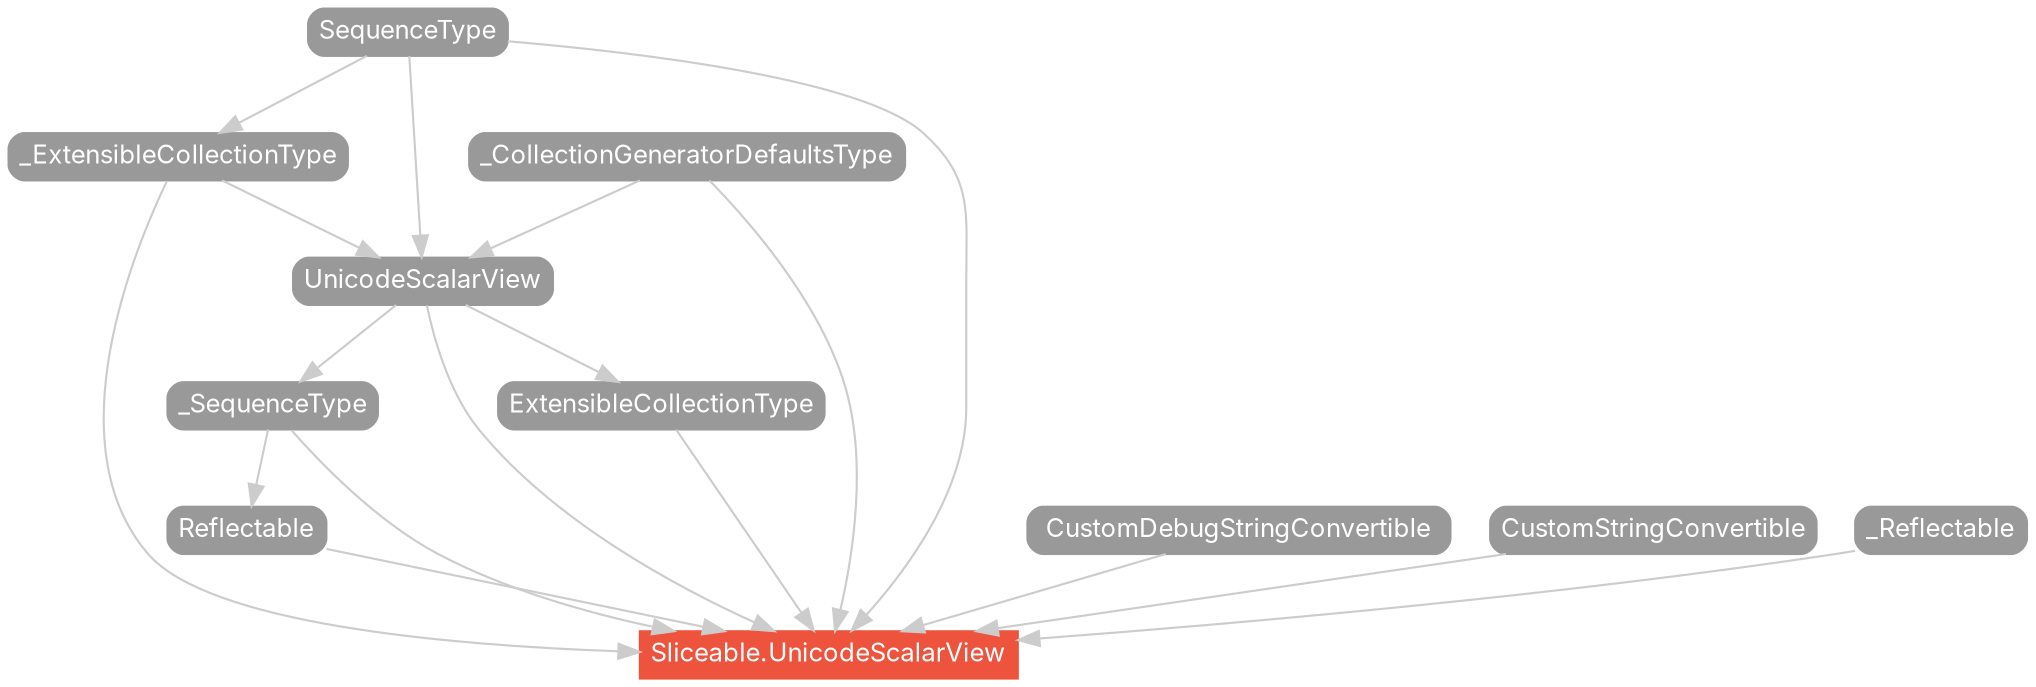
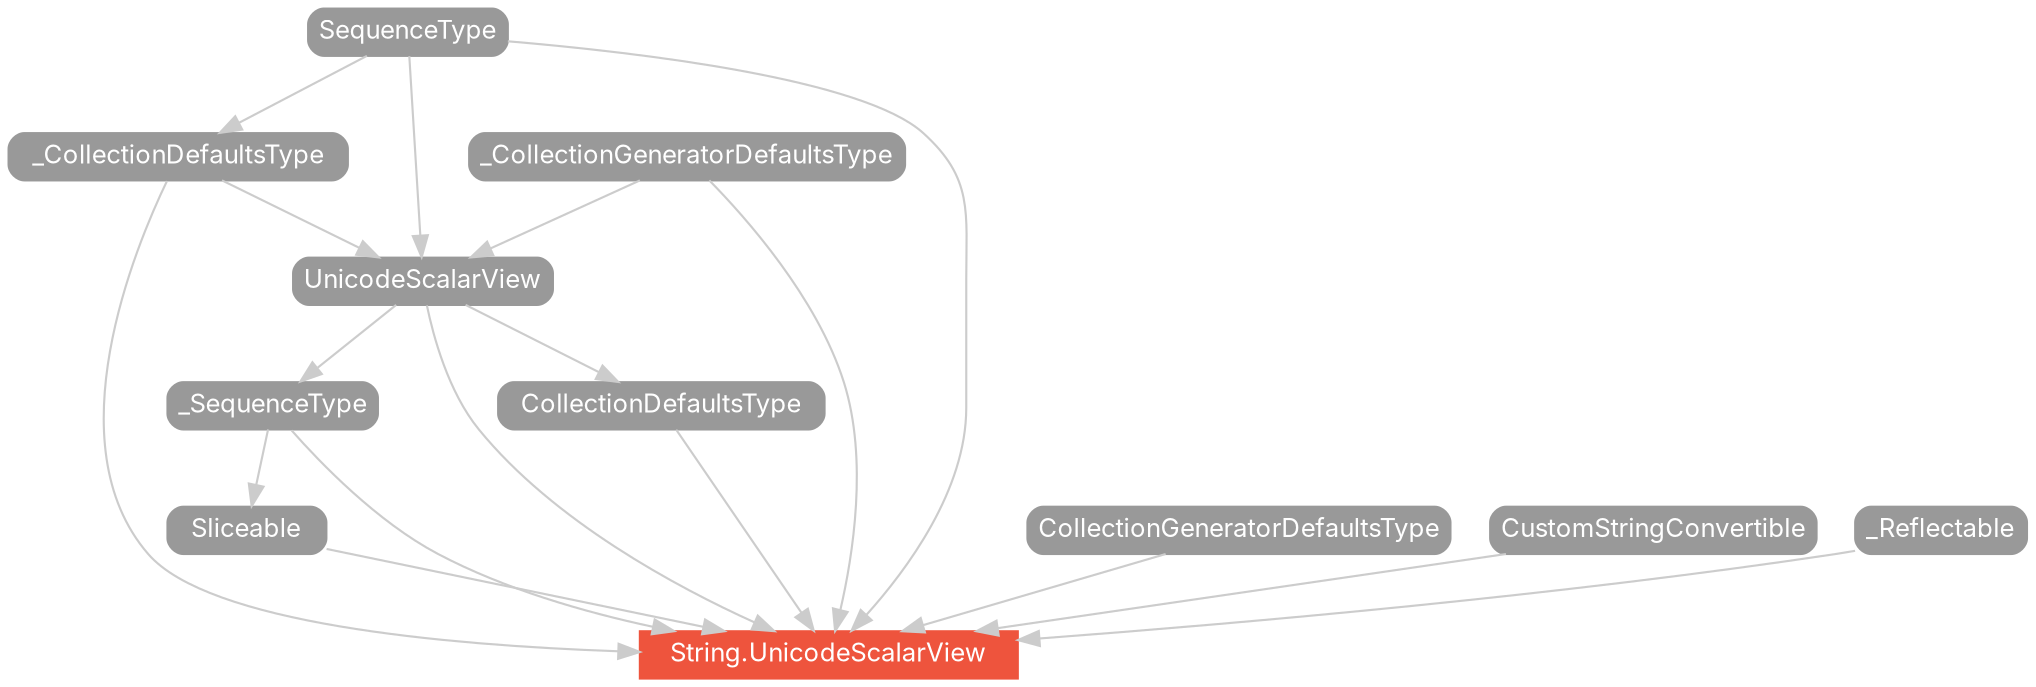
  strict digraph {
    fontname=Inter
    node [color="#999999" fillcolor="#999999" fontcolor=white fontname=Inter fontsize=12 margin="0.07,0.05" shape=box style="filled,rounded"]
    edge [color="#cccccc" fontname=Inter]
-   "String.UnicodeScalarView" [color="#ee543d" fillcolor="#ee543d" height=0.3 style=filled label="Sliceable.UnicodeScalarView"]
+   "String.UnicodeScalarView" [color="#ee543d" fillcolor="#ee543d" height=0.3 style=filled]
    n2 [height=0.3 label=UnicodeScalarView]
-   ExtensibleCollectionType [height=0.3]
+   ExtensibleCollectionType [height=0.3 label=CollectionDefaultsType]
    n4 [height=0.3 label=_SequenceType]
-   Sliceable [height=0.3 label=Reflectable]
-   CustomDebugStringConvertible [height=0.3]
+   Sliceable [height=0.3]
+   CustomDebugStringConvertible [height=0.3 label=CollectionGeneratorDefaultsType]
    CustomStringConvertible [height=0.3]
    SequenceType [height=0.3]
-   _CollectionDefaultsType [height=0.3 label=_ExtensibleCollectionType]
+   _CollectionDefaultsType [height=0.3]
    _CollectionGeneratorDefaultsType [height=0.3]
    _Reflectable [height=0.3]
    subgraph sub_1 {
      rank=max
      "String.UnicodeScalarView"
    }
    n2 -> "String.UnicodeScalarView"
    n2 -> ExtensibleCollectionType
    n2 -> n4
    ExtensibleCollectionType -> "String.UnicodeScalarView"
    n4 -> "String.UnicodeScalarView"
    n4 -> Sliceable
    Sliceable -> "String.UnicodeScalarView"
    CustomDebugStringConvertible -> "String.UnicodeScalarView"
    CustomStringConvertible -> "String.UnicodeScalarView"
    SequenceType -> "String.UnicodeScalarView"
    SequenceType -> n2
    SequenceType -> _CollectionDefaultsType
    _CollectionDefaultsType -> "String.UnicodeScalarView"
    _CollectionDefaultsType -> n2
    _CollectionGeneratorDefaultsType -> "String.UnicodeScalarView"
    _CollectionGeneratorDefaultsType -> n2
    _Reflectable -> "String.UnicodeScalarView"
  }
